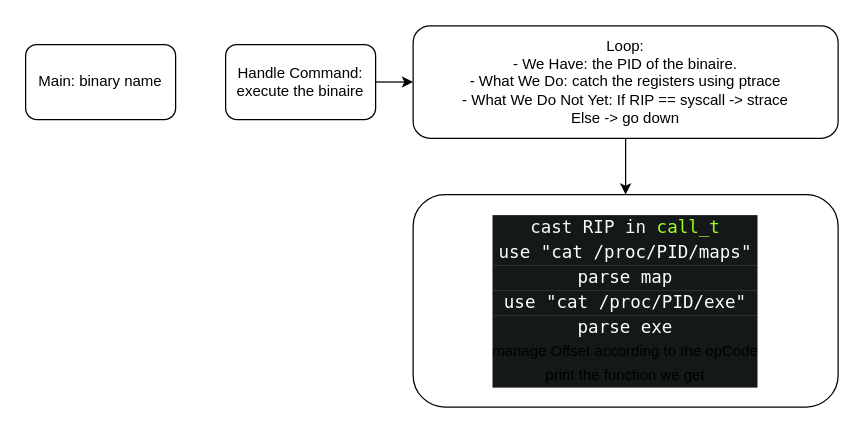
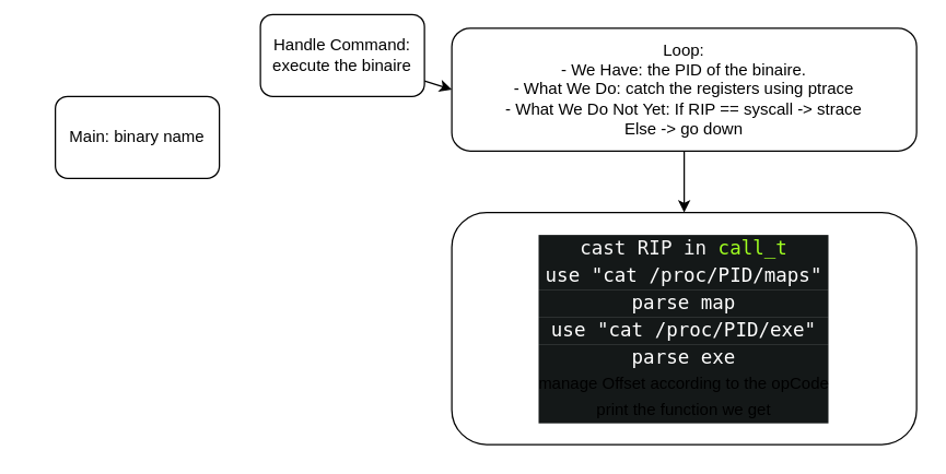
  <mxCell id="0" />
  <mxCell id="1" parent="0" />
- <mxCell id="2" value="Main: binary name" style="rounded=1;whiteSpace=wrap;html=1;" vertex="1" parent="1"><mxGeometry x="20" y="35" width="120" height="60" as="geometry" /></mxCell>
+ <mxCell id="2" value="Main: binary name" style="rounded=1;whiteSpace=wrap;html=1;" vertex="1" parent="1"><mxGeometry x="40" y="70" width="120" height="60" as="geometry" /></mxCell>
  <mxCell id="3" style="edgeStyle=none;html=1;entryX=0;entryY=0.5;entryDx=0;entryDy=0;" edge="1" parent="1" source="4" target="6"><mxGeometry relative="1" as="geometry" /></mxCell>
- <mxCell id="4" value="Handle Command: execute the binaire" style="rounded=1;whiteSpace=wrap;html=1;" vertex="1" parent="1"><mxGeometry x="180" y="35" width="120" height="60" as="geometry" /></mxCell>
+ <mxCell id="4" value="Handle Command: execute the binaire" style="rounded=1;whiteSpace=wrap;html=1;" vertex="1" parent="1"><mxGeometry x="190" y="10" width="120" height="60" as="geometry" /></mxCell>
  <mxCell id="5" style="edgeStyle=none;html=1;entryX=0.5;entryY=0;entryDx=0;entryDy=0;" edge="1" parent="1" source="6" target="7"><mxGeometry relative="1" as="geometry" /></mxCell>
  <mxCell id="6" value="Loop:&lt;br&gt;- We Have: the PID of the binaire.&lt;br&gt;- What We Do: catch the registers using ptrace&lt;br&gt;- What We Do Not Yet: If RIP == syscall -&amp;gt; strace&lt;br&gt;Else -&amp;gt; go down" style="rounded=1;whiteSpace=wrap;html=1;" vertex="1" parent="1"><mxGeometry x="330" y="20" width="340" height="90" as="geometry" /></mxCell>
  <mxCell id="7" value="&lt;div style=&quot;background-color: rgb(20, 24, 24); line-height: 19px;&quot;&gt;&lt;font style=&quot;font-family: &amp;quot;Droid Sans Mono&amp;quot;, &amp;quot;monospace&amp;quot;, monospace; font-size: 14px;&quot; color=&quot;#f8f8f8&quot;&gt;cast RIP in&amp;nbsp;&lt;/font&gt;&lt;font style=&quot;font-family: &amp;quot;Droid Sans Mono&amp;quot;, &amp;quot;monospace&amp;quot;, monospace; font-size: 14px;&quot; color=&quot;#a0ff20&quot;&gt;call_t&lt;/font&gt;&lt;br&gt;&lt;font style=&quot;font-family: &amp;quot;Droid Sans Mono&amp;quot;, &amp;quot;monospace&amp;quot;, monospace; font-size: 14px;&quot; color=&quot;#ffffff&quot;&gt;use &quot;&lt;/font&gt;&lt;font face=&quot;Droid Sans Mono, monospace, monospace&quot; color=&quot;#ffffff&quot;&gt;&lt;span style=&quot;font-size: 14px;&quot;&gt;cat /proc/PID/maps&quot;&lt;/span&gt;&lt;/font&gt;&lt;/div&gt;&lt;div style=&quot;background-color: rgb(20, 24, 24); line-height: 19px;&quot;&gt;&lt;font face=&quot;Droid Sans Mono, monospace, monospace&quot; color=&quot;#ffffff&quot;&gt;&lt;span style=&quot;font-size: 14px;&quot;&gt;parse map&lt;/span&gt;&lt;/font&gt;&lt;/div&gt;&lt;div style=&quot;background-color: rgb(20, 24, 24); line-height: 19px;&quot;&gt;&lt;font face=&quot;Droid Sans Mono, monospace, monospace&quot; color=&quot;#ffffff&quot;&gt;&lt;span style=&quot;font-size: 14px;&quot;&gt;use &quot;cat /proc/PID/exe&quot;&lt;/span&gt;&lt;/font&gt;&lt;/div&gt;&lt;div style=&quot;background-color: rgb(20, 24, 24); line-height: 19px;&quot;&gt;&lt;font face=&quot;Droid Sans Mono, monospace, monospace&quot; color=&quot;#ffffff&quot;&gt;&lt;span style=&quot;font-size: 14px;&quot;&gt;parse exe&lt;br&gt;&lt;/span&gt;&lt;/font&gt;manage Offset according to the opCode&lt;br&gt;print the function we get&lt;/div&gt;" style="rounded=1;whiteSpace=wrap;html=1;" vertex="1" parent="1"><mxGeometry x="330" y="155" width="340" height="170" as="geometry" /></mxCell>
